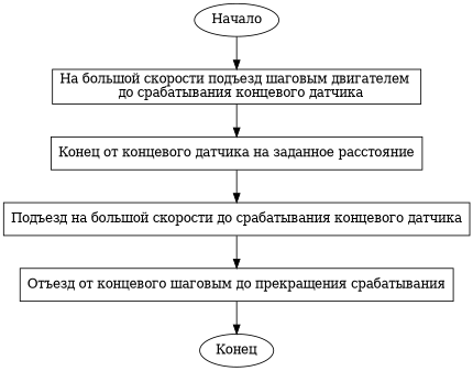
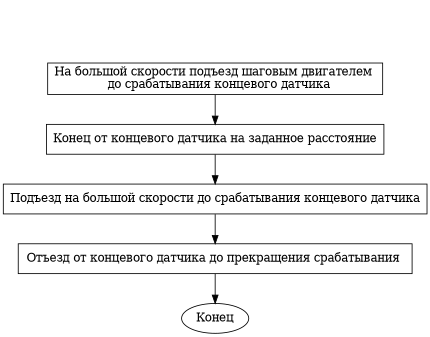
  digraph {
    node [shape=box]
-   n1 [label="Начало" shape=""]
    n2 [label="На большой скорости подъезд шаговым двигателем \n  до срабатывания концевого датчика"]
    n3 [label="Конец от концевого датчика на заданное расстояние"]
    n4 [label="Подъезд на большой скорости до срабатывания концевого датчика"]
-   n5 [label="Отъезд от концевого шаговым до прекращения срабатывания"]
+   n5 [label="Отъезд от концевого датчика до прекращения срабатывания "]
    n6 [label="Конец" shape=""]
-   n1 -> n2
    n2 -> n3
    n3 -> n4
    n4 -> n5
    n5 -> n6
  }
